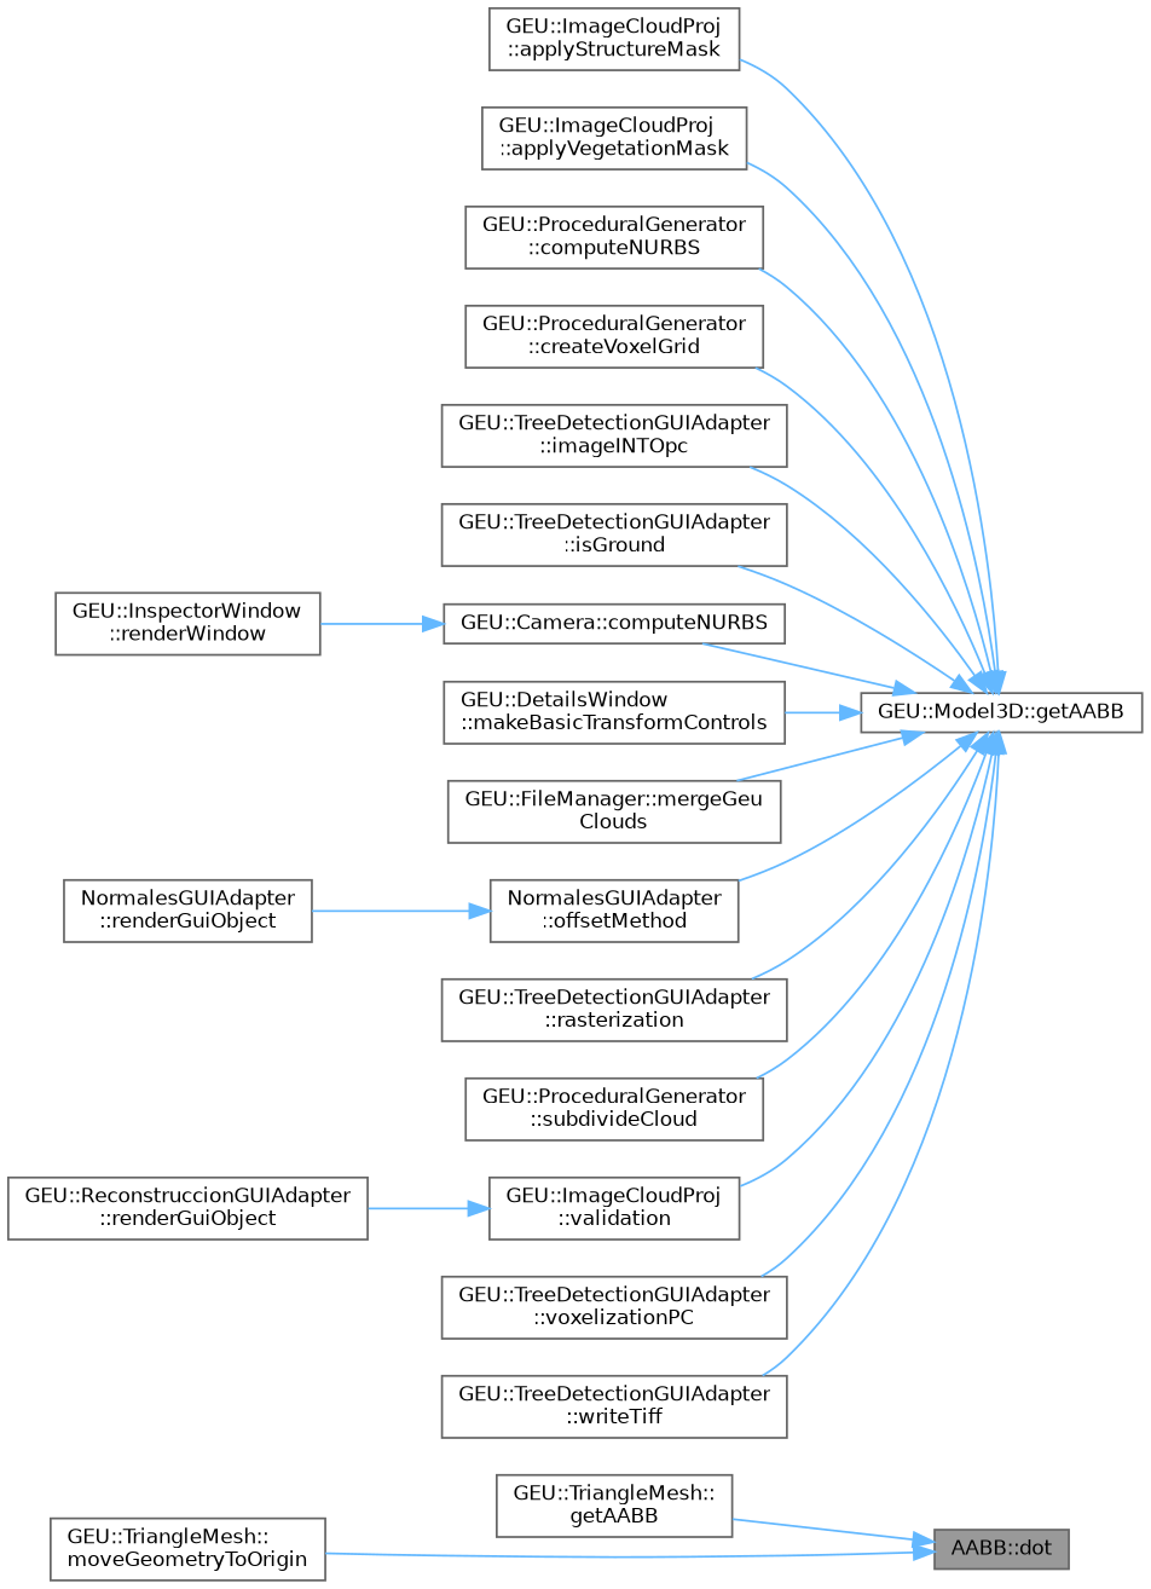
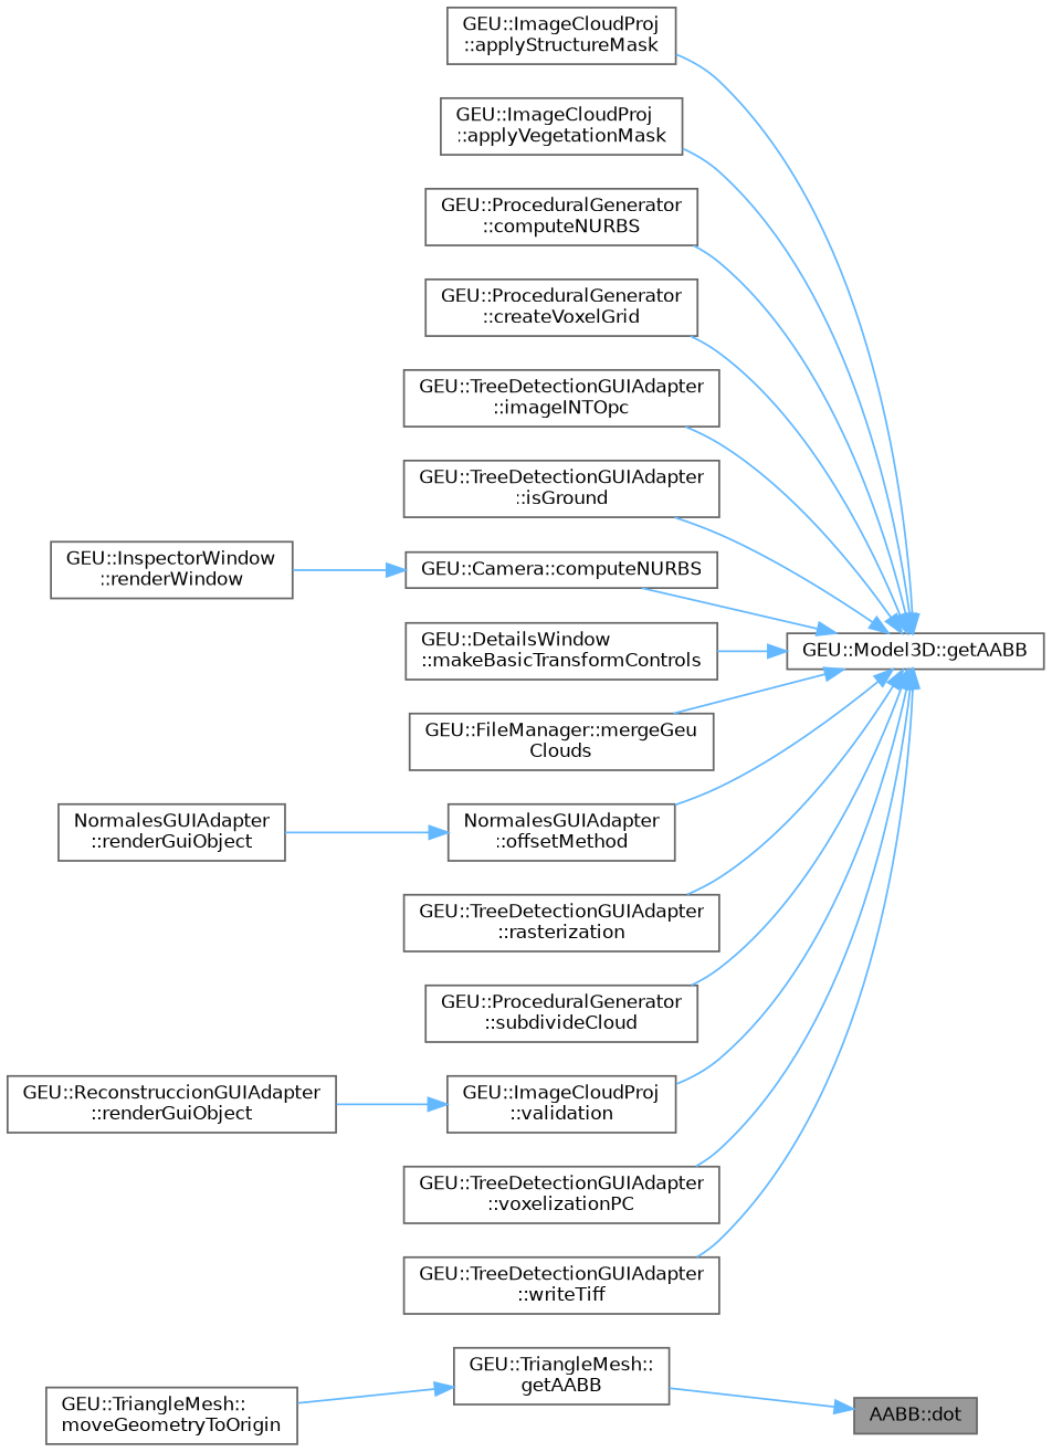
  digraph {
    rankdir=RL
    node [color=grey40 fillcolor=white fontname=Helvetica fontsize=10 shape=box style=filled]
    edge [color=steelblue1 dir=back fontname=Helvetica fontsize=10 labelfontname=Helvetica labelfontsize=10 style=solid]
    n1 [color=gray40 fillcolor=grey60 fontcolor=black height=0.2 label="AABB::dot" width=0.4]
    n2 [height=0.2 label="GEU::TriangleMesh::\lgetAABB" width=0.4]
    n3 [height=0.2 label="GEU::TriangleMesh::\lmoveGeometryToOrigin" width=0.4]
    n4 [height=0.2 label="GEU::Model3D::getAABB" width=0.4]
    n5 [height=0.2 label="GEU::ImageCloudProj\l::applyStructureMask" width=0.4]
    n6 [height=0.2 label="GEU::ImageCloudProj\l::applyVegetationMask" width=0.4]
    n7 [height=0.2 label="GEU::ProceduralGenerator\l::computeNURBS" width=0.4]
    n8 [height=0.2 label="GEU::ProceduralGenerator\l::createVoxelGrid" width=0.4]
    n9 [height=0.2 label="GEU::TreeDetectionGUIAdapter\l::imageINTOpc" width=0.4]
    n10 [height=0.2 label="GEU::TreeDetectionGUIAdapter\l::isGround" width=0.4]
    n11 [height=0.2 label="GEU::Camera::computeNURBS" width=0.4]
    n12 [height=0.2 label="GEU::DetailsWindow\l::makeBasicTransformControls" width=0.4]
    n13 [height=0.2 label="GEU::FileManager::mergeGeu\lClouds" width=0.4]
    n14 [height=0.2 label="NormalesGUIAdapter\l::offsetMethod" width=0.4]
    n15 [height=0.2 label="GEU::TreeDetectionGUIAdapter\l::rasterization" width=0.4]
    n16 [height=0.2 label="GEU::ProceduralGenerator\l::subdivideCloud" width=0.4]
    n17 [height=0.2 label="GEU::ImageCloudProj\l::validation" width=0.4]
    n18 [height=0.2 label="GEU::TreeDetectionGUIAdapter\l::voxelizationPC" width=0.4]
    n19 [height=0.2 label="GEU::TreeDetectionGUIAdapter\l::writeTiff" width=0.4]
    n20 [height=0.2 label="GEU::InspectorWindow\l::renderWindow" width=0.4]
    n21 [height=0.2 label="NormalesGUIAdapter\l::renderGuiObject" width=0.4]
    n22 [height=0.2 label="GEU::ReconstruccionGUIAdapter\l::renderGuiObject" width=0.4]
    n1 -> n2
-   n1 -> n3
+   n2 -> n3
    n4 -> n5
    n4 -> n6
    n4 -> n7
    n4 -> n8
    n4 -> n9
    n4 -> n10
    n4 -> n11
    n4 -> n12
    n4 -> n13
    n4 -> n14
    n4 -> n15
    n4 -> n16
    n4 -> n17
    n4 -> n18
    n4 -> n19
    n11 -> n20
    n14 -> n21
    n17 -> n22
  }
